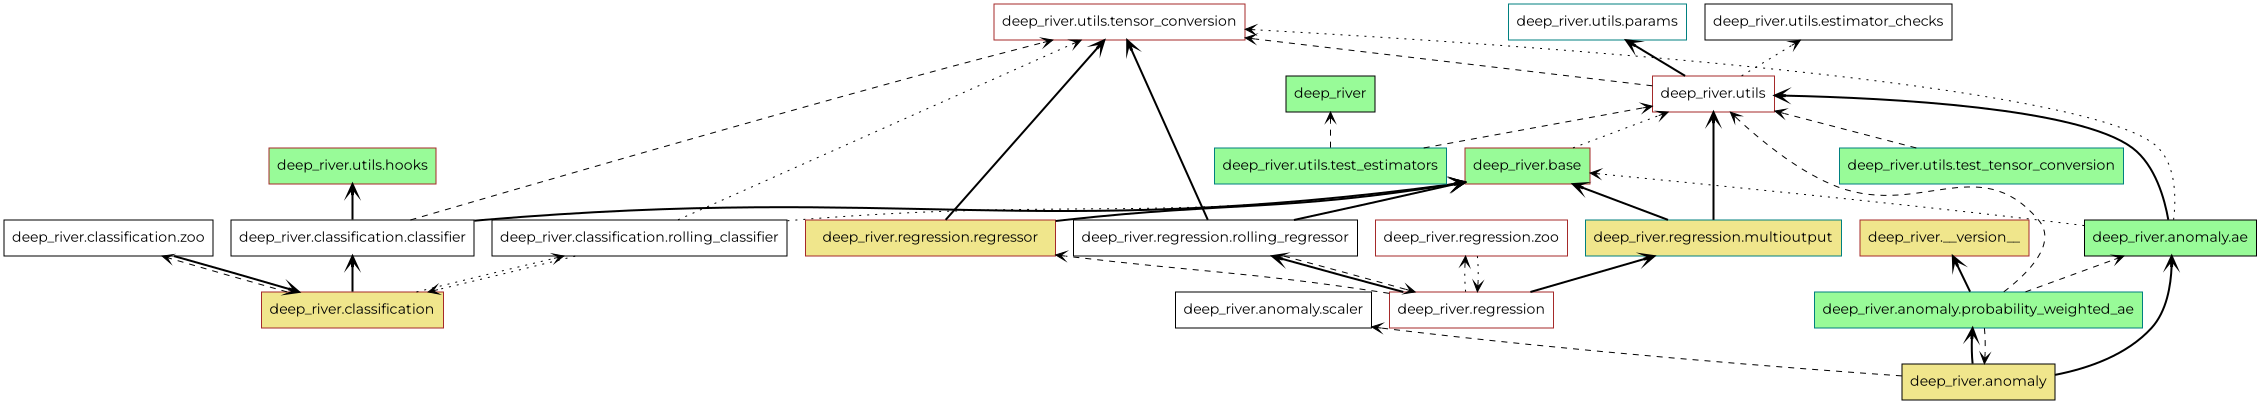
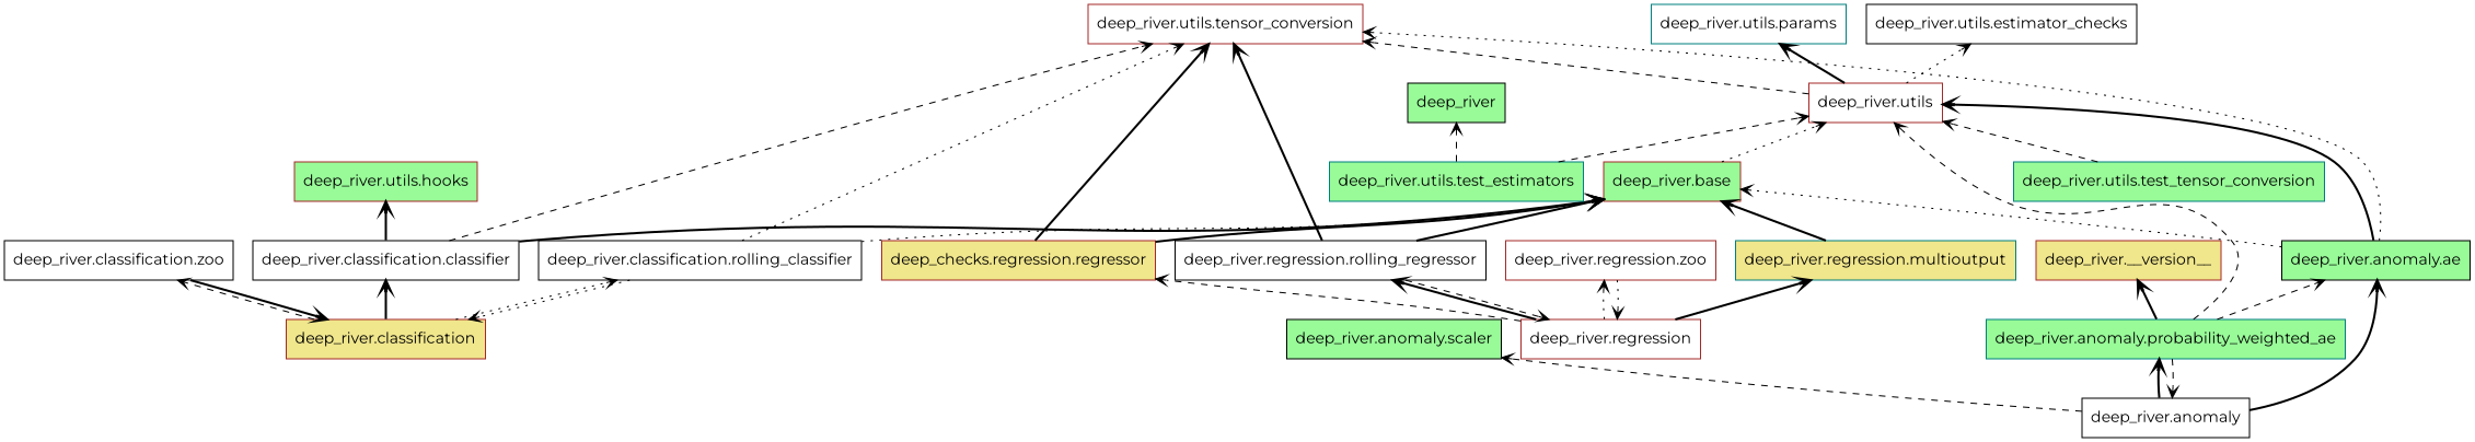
  digraph {
    fontname=Montserrat
    rankdir=BT
    node [color=black fillcolor=white fontname=Montserrat shape=box style="solid,filled"]
    edge [arrowhead=open arrowtail=none fontname=Montserrat style=bold]
    n1 [fillcolor=palegreen label=deep_river]
    n2 [color=brown fillcolor=khaki label="deep_river.__version__"]
-   n3 [fillcolor=khaki label="deep_river.anomaly"]
+   n3 [label="deep_river.anomaly"]
    n4 [fillcolor=palegreen label="deep_river.anomaly.ae"]
    n5 [color=teal fillcolor=palegreen label="deep_river.anomaly.probability_weighted_ae"]
-   n6 [label="deep_river.anomaly.scaler"]
+   n6 [fillcolor=palegreen label="deep_river.anomaly.scaler"]
    n7 [color=brown fillcolor=palegreen label="deep_river.base"]
    n8 [color=brown label="deep_river.utils"]
    n9 [color=brown label="deep_river.utils.tensor_conversion"]
    n10 [label="deep_river.utils.estimator_checks"]
    n11 [color=teal label="deep_river.utils.params"]
    n12 [color=brown fillcolor=khaki label="deep_river.classification"]
    n13 [label="deep_river.classification.classifier"]
    n14 [label="deep_river.classification.rolling_classifier"]
    n15 [label="deep_river.classification.zoo"]
    n16 [color=brown fillcolor=palegreen label="deep_river.utils.hooks"]
    n17 [color=brown label="deep_river.regression"]
    n18 [color=teal fillcolor=khaki label="deep_river.regression.multioutput"]
-   n19 [color=brown fillcolor=khaki label="deep_river.regression.regressor"]
+   n19 [color=brown fillcolor=khaki label="deep_checks.regression.regressor"]
    n20 [label="deep_river.regression.rolling_regressor"]
    n21 [color=brown label="deep_river.regression.zoo"]
    n22 [color=teal fillcolor=palegreen label="deep_river.utils.test_estimators"]
    n23 [color=teal fillcolor=palegreen label="deep_river.utils.test_tensor_conversion"]
    n3 -> n4
    n3 -> n5
    n3 -> n6 [style=dashed]
    n4 -> n7 [style=dotted]
    n4 -> n8
    n4 -> n9 [style=dotted]
    n5 -> n2
    n5 -> n3 [style=dashed]
    n5 -> n4 [style=dashed]
    n5 -> n8 [style=dashed]
    n7 -> n8 [style=dotted]
    n8 -> n9 [style=dashed]
    n8 -> n10 [style=dotted]
    n8 -> n11
    n12 -> n13
    n12 -> n14 [style=dotted]
    n12 -> n15 [style=dashed]
    n13 -> n7
    n13 -> n9 [style=dashed]
    n13 -> n16
    n14 -> n7 [style=dotted]
    n14 -> n9 [style=dotted]
    n14 -> n12 [style=dotted]
    n15 -> n12
    n17 -> n18
    n17 -> n19 [style=dashed]
    n17 -> n20
    n17 -> n21 [style=dotted]
    n18 -> n7
-   n18 -> n8
    n19 -> n7
    n19 -> n9
    n20 -> n7
    n20 -> n9
    n20 -> n17 [style=dashed]
    n21 -> n17 [style=dotted]
    n22 -> n1 [style=dashed]
    n22 -> n8 [style=dashed]
    n23 -> n8 [style=dashed]
  }
